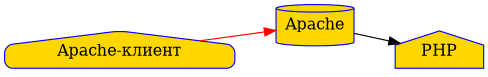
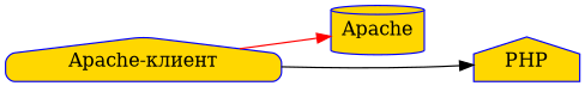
  digraph {
    rankdir=LR
    node [color=blue fillcolor=gold shape=house style=filled]
    n1 [label="Apache-клиент" style="rounded,filled"]
    Apache [shape=cylinder]
    PHP
    n1 -> Apache [color=red]
-   Apache -> PHP
+   n1 -> PHP
  }
